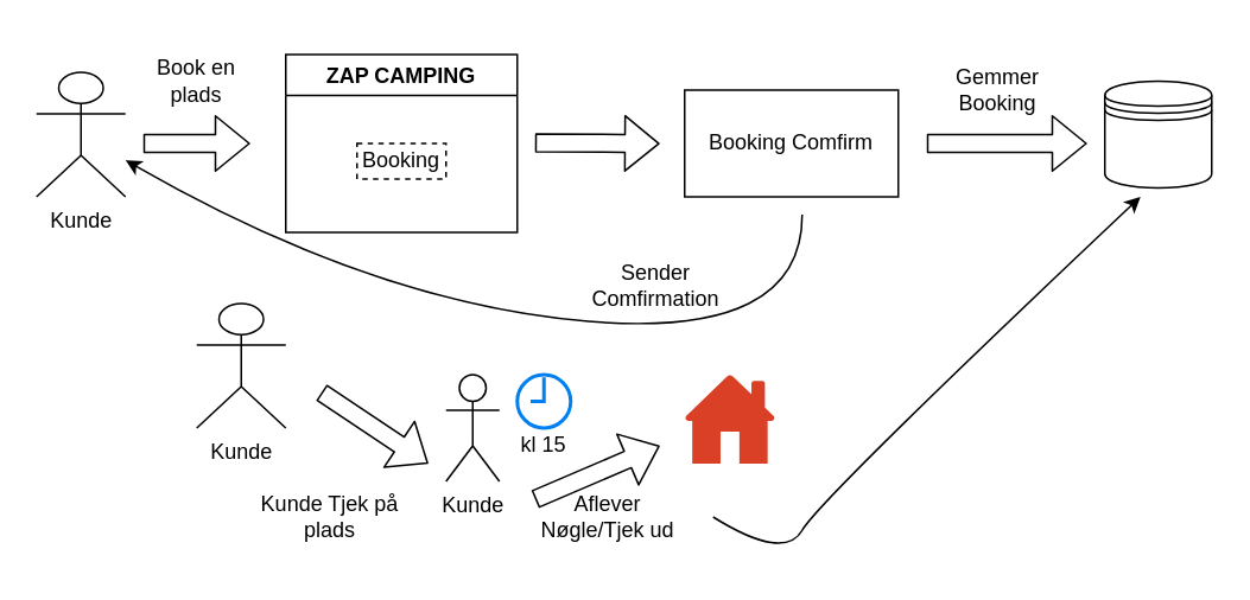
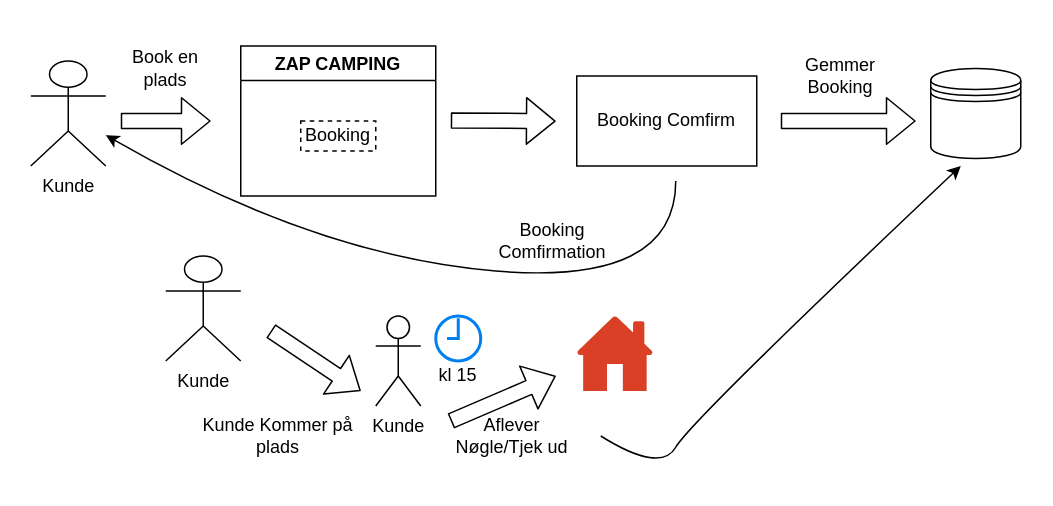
  <mxCell id="0" />
  <mxCell id="1" parent="0" />
  <mxCell id="2" value="Kunde" style="shape=umlActor;verticalLabelPosition=bottom;verticalAlign=top;html=1;outlineConnect=0;" vertex="1" parent="1"><mxGeometry x="20" y="40" width="50" height="70" as="geometry" /></mxCell>
  <mxCell id="3" value="" style="shape=flexArrow;endArrow=classic;html=1;" edge="1" parent="1"><mxGeometry width="50" height="50" relative="1" as="geometry"><mxPoint x="80" y="80" as="sourcePoint" /><mxPoint x="140" y="80" as="targetPoint" /></mxGeometry></mxCell>
  <mxCell id="4" value="ZAP CAMPING" style="swimlane;" vertex="1" parent="1"><mxGeometry x="160" y="30" width="130" height="100" as="geometry" /></mxCell>
  <mxCell id="5" value="Booking" style="rounded=0;whiteSpace=wrap;html=1;dashed=1;" vertex="1" parent="4"><mxGeometry x="40" y="50" width="50" height="20" as="geometry" /></mxCell>
  <mxCell id="6" value="" style="shape=flexArrow;endArrow=classic;html=1;" edge="1" parent="1"><mxGeometry width="50" height="50" relative="1" as="geometry"><mxPoint x="300" y="79.66" as="sourcePoint" /><mxPoint x="370" y="80.08" as="targetPoint" /></mxGeometry></mxCell>
  <mxCell id="7" value="Book en plads" style="text;html=1;strokeColor=none;fillColor=none;align=center;verticalAlign=middle;whiteSpace=wrap;rounded=0;" vertex="1" parent="1"><mxGeometry x="80" y="20" width="60" height="50" as="geometry" /></mxCell>
  <mxCell id="8" value="Booking Comfirm" style="rounded=0;whiteSpace=wrap;html=1;" vertex="1" parent="1"><mxGeometry x="384" y="50" width="120" height="60" as="geometry" /></mxCell>
  <mxCell id="9" value="" style="curved=1;endArrow=classic;html=1;" edge="1" parent="1" target="2"><mxGeometry width="50" height="50" relative="1" as="geometry"><mxPoint x="450" y="120" as="sourcePoint" /><mxPoint x="100" y="160" as="targetPoint" /><Array as="points"><mxPoint x="450" y="190" /><mxPoint x="210" y="170" /></Array></mxGeometry></mxCell>
- <mxCell id="10" value="Sender Comfirmation" style="text;html=1;strokeColor=none;fillColor=none;align=center;verticalAlign=middle;whiteSpace=wrap;rounded=0;" vertex="1" parent="1"><mxGeometry x="320" y="140" width="96" height="40" as="geometry" /></mxCell>
+ <mxCell id="10" value="Booking Comfirmation" style="text;html=1;strokeColor=none;fillColor=none;align=center;verticalAlign=middle;whiteSpace=wrap;rounded=0;" vertex="1" parent="1"><mxGeometry x="320" y="140" width="96" height="40" as="geometry" /></mxCell>
  <mxCell id="11" value="" style="shape=flexArrow;endArrow=classic;html=1;" edge="1" parent="1"><mxGeometry width="50" height="50" relative="1" as="geometry"><mxPoint x="180" y="220" as="sourcePoint" /><mxPoint x="240" y="260" as="targetPoint" /></mxGeometry></mxCell>
- <mxCell id="12" value="Kunde Tjek på plads" style="text;html=1;strokeColor=none;fillColor=none;align=center;verticalAlign=middle;whiteSpace=wrap;rounded=0;" vertex="1" parent="1"><mxGeometry x="130" y="270" width="110" height="40" as="geometry" /></mxCell>
+ <mxCell id="12" value="Kunde Kommer på plads" style="text;html=1;strokeColor=none;fillColor=none;align=center;verticalAlign=middle;whiteSpace=wrap;rounded=0;" vertex="1" parent="1"><mxGeometry x="130" y="270" width="110" height="40" as="geometry" /></mxCell>
  <mxCell id="13" value="Kunde" style="shape=umlActor;verticalLabelPosition=bottom;verticalAlign=top;html=1;outlineConnect=0;" vertex="1" parent="1"><mxGeometry x="250" y="210" width="30" height="60" as="geometry" /></mxCell>
  <mxCell id="14" value="" style="pointerEvents=1;shadow=0;dashed=0;html=1;strokeColor=none;labelPosition=center;verticalLabelPosition=bottom;verticalAlign=top;outlineConnect=0;align=center;shape=mxgraph.office.concepts.home;fillColor=#DA4026;" vertex="1" parent="1"><mxGeometry x="384" y="210" width="51" height="50" as="geometry" /></mxCell>
  <mxCell id="15" value="" style="html=1;verticalLabelPosition=bottom;align=center;labelBackgroundColor=#ffffff;verticalAlign=top;strokeWidth=2;strokeColor=#0080F0;shadow=0;dashed=0;shape=mxgraph.ios7.icons.clock;" vertex="1" parent="1"><mxGeometry x="290" y="210" width="30" height="30" as="geometry" /></mxCell>
  <mxCell id="16" value="kl 15" style="text;html=1;strokeColor=none;fillColor=none;align=center;verticalAlign=middle;whiteSpace=wrap;rounded=0;" vertex="1" parent="1"><mxGeometry x="285" y="240" width="40" height="20" as="geometry" /></mxCell>
  <mxCell id="17" value="" style="shape=flexArrow;endArrow=classic;html=1;" edge="1" parent="1"><mxGeometry width="50" height="50" relative="1" as="geometry"><mxPoint x="300" y="280" as="sourcePoint" /><mxPoint x="370" y="250" as="targetPoint" /></mxGeometry></mxCell>
  <mxCell id="18" value="Aflever Nøgle/Tjek ud" style="text;html=1;strokeColor=none;fillColor=none;align=center;verticalAlign=middle;whiteSpace=wrap;rounded=0;" vertex="1" parent="1"><mxGeometry x="298" y="270" width="86" height="40" as="geometry" /></mxCell>
  <mxCell id="19" value="" style="shape=datastore;whiteSpace=wrap;html=1;" vertex="1" parent="1"><mxGeometry x="620" y="45" width="60" height="60" as="geometry" /></mxCell>
  <mxCell id="20" value="" style="shape=flexArrow;endArrow=classic;html=1;" edge="1" parent="1"><mxGeometry width="50" height="50" relative="1" as="geometry"><mxPoint x="520" y="80" as="sourcePoint" /><mxPoint x="610" y="80" as="targetPoint" /></mxGeometry></mxCell>
  <mxCell id="21" value="Gemmer Booking" style="text;html=1;strokeColor=none;fillColor=none;align=center;verticalAlign=middle;whiteSpace=wrap;rounded=0;" vertex="1" parent="1"><mxGeometry x="540" y="40" width="40" height="20" as="geometry" /></mxCell>
  <mxCell id="22" value="" style="curved=1;endArrow=classic;html=1;" edge="1" parent="1"><mxGeometry width="50" height="50" relative="1" as="geometry"><mxPoint x="400" y="290" as="sourcePoint" /><mxPoint x="640" y="110" as="targetPoint" /><Array as="points"><mxPoint x="440" y="315" /><mxPoint x="460" y="280" /></Array></mxGeometry></mxCell>
  <mxCell id="23" value="Kunde" style="shape=umlActor;verticalLabelPosition=bottom;verticalAlign=top;html=1;outlineConnect=0;" vertex="1" parent="1"><mxGeometry x="110" y="170" width="50" height="70" as="geometry" /></mxCell>
